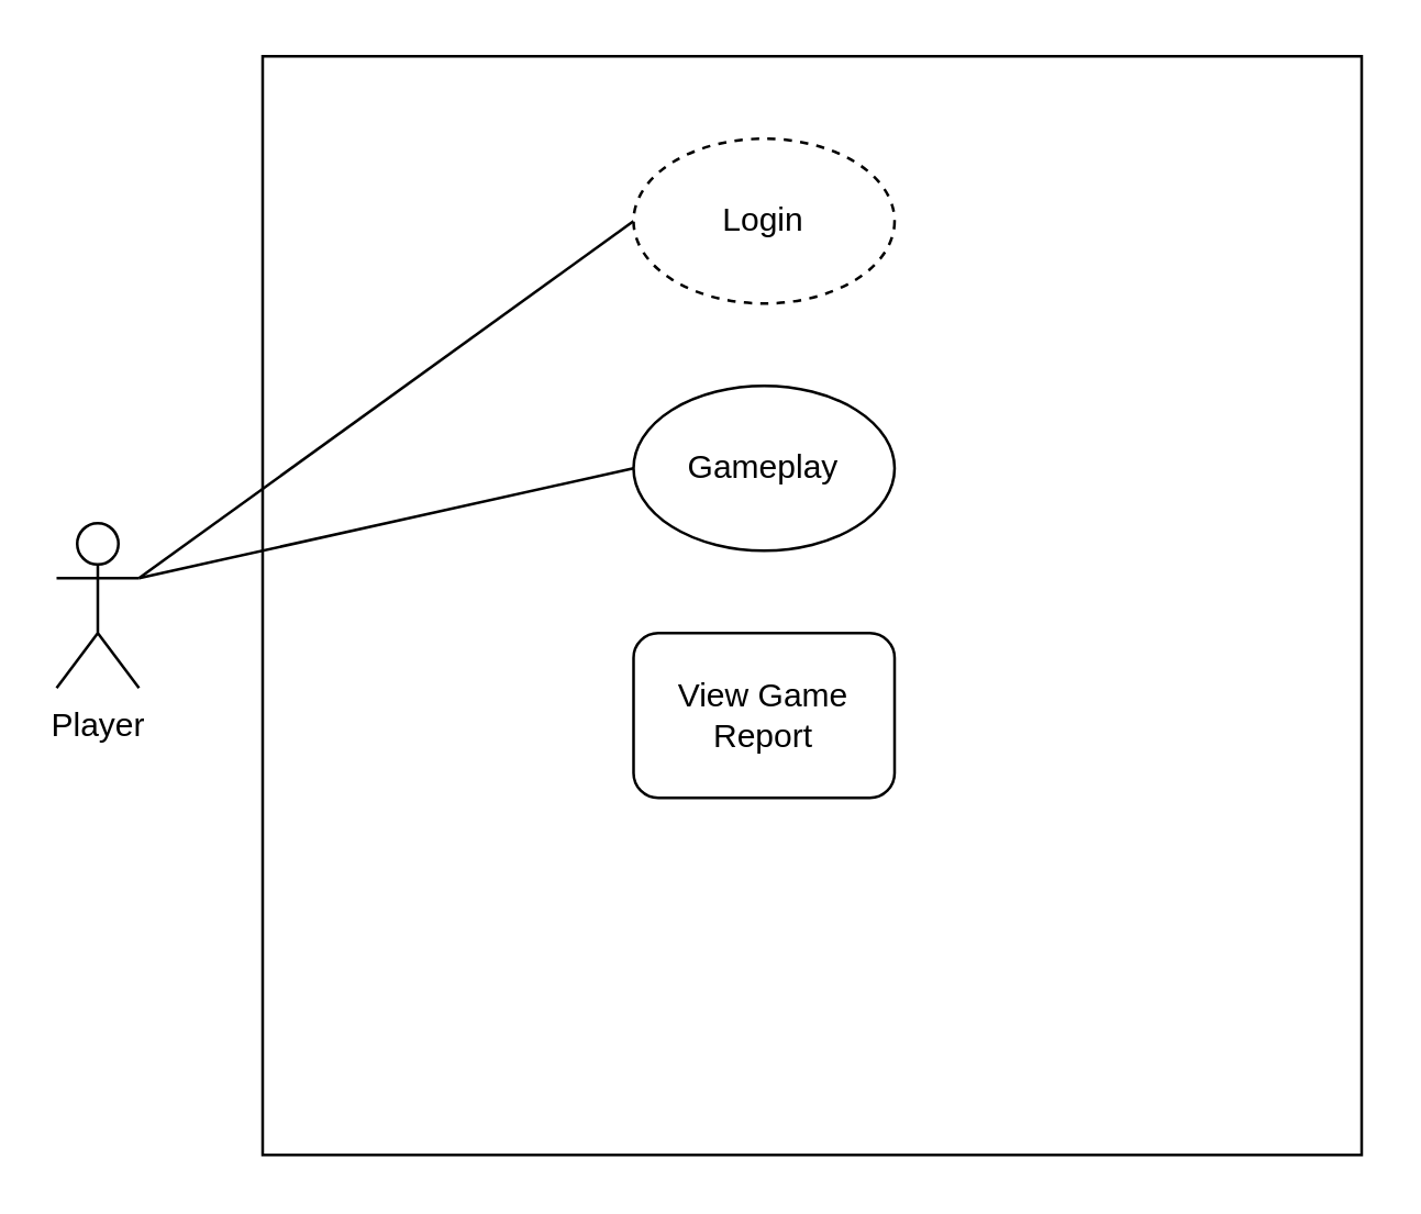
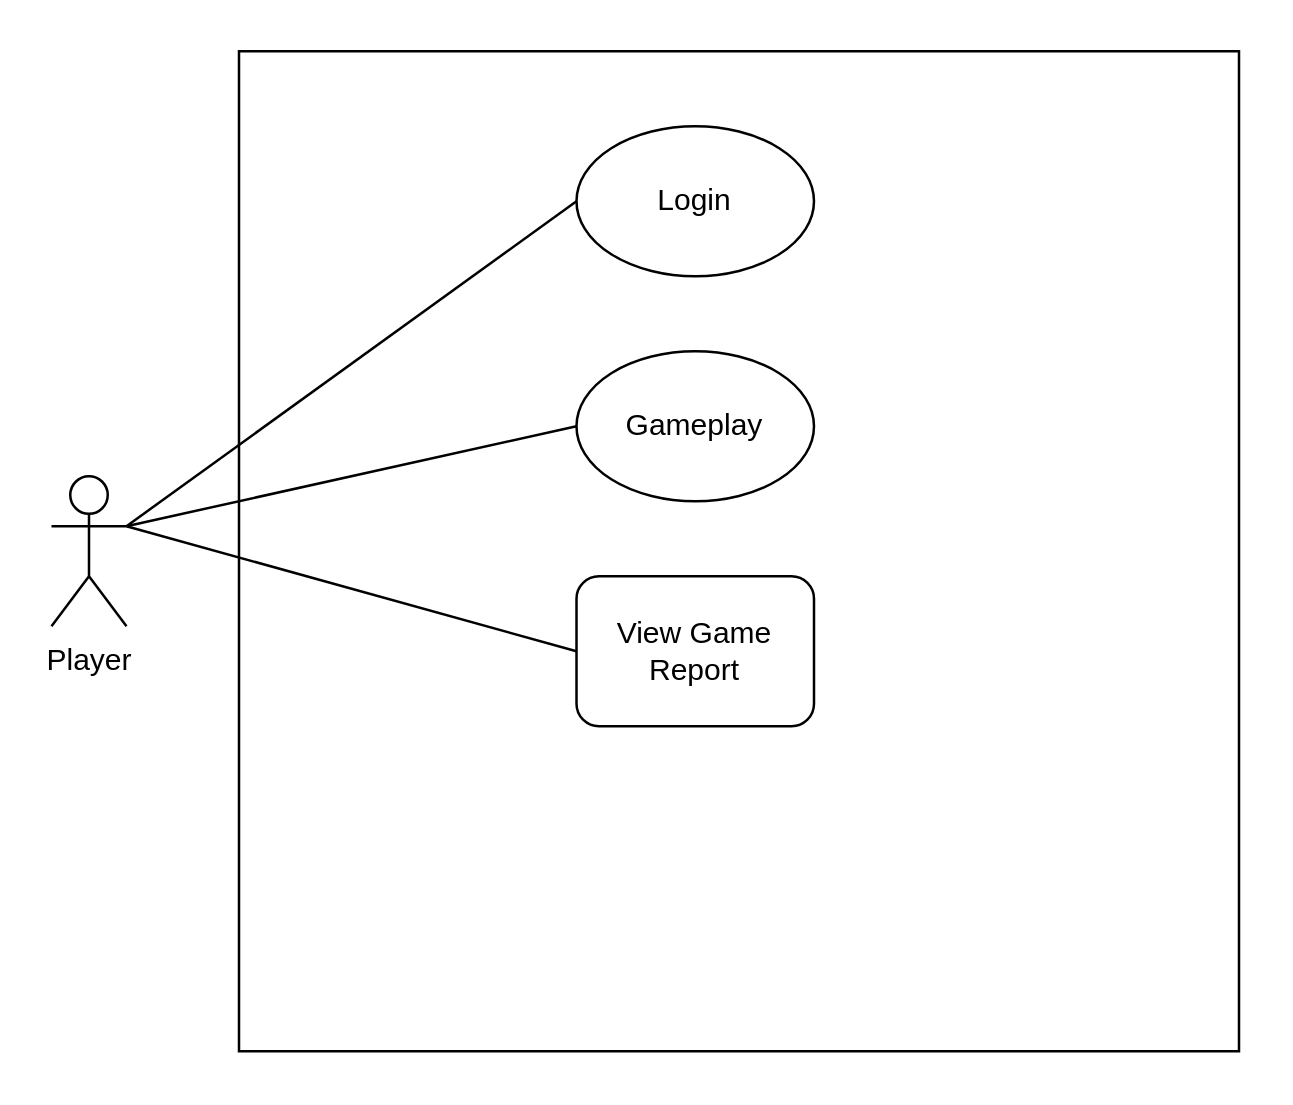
  <mxCell id="0" />
  <mxCell id="1" parent="0" />
  <mxCell id="2" value="" style="whiteSpace=wrap;html=1;aspect=fixed;" vertex="1" parent="1"><mxGeometry x="95" y="20" width="400" height="400" as="geometry" /></mxCell>
  <mxCell id="3" style="edgeStyle=none;rounded=0;orthogonalLoop=1;jettySize=auto;html=1;exitX=1;exitY=0.333;exitDx=0;exitDy=0;exitPerimeter=0;entryX=0;entryY=0.5;entryDx=0;entryDy=0;endArrow=none;endFill=0;" edge="1" parent="1" source="6" target="7"><mxGeometry relative="1" as="geometry" /></mxCell>
  <mxCell id="4" style="edgeStyle=none;rounded=0;orthogonalLoop=1;jettySize=auto;html=1;exitX=1;exitY=0.333;exitDx=0;exitDy=0;exitPerimeter=0;entryX=0;entryY=0.5;entryDx=0;entryDy=0;endArrow=none;endFill=0;" edge="1" parent="1" source="6" target="8"><mxGeometry relative="1" as="geometry" /></mxCell>
+ <mxCell id="5" style="edgeStyle=none;rounded=0;orthogonalLoop=1;jettySize=auto;html=1;exitX=1;exitY=0.333;exitDx=0;exitDy=0;exitPerimeter=0;entryX=0;entryY=0.5;entryDx=0;entryDy=0;endArrow=none;endFill=0;" edge="1" parent="1" source="6" target="9"><mxGeometry relative="1" as="geometry" /></mxCell>
  <mxCell id="6" value="Player" style="shape=umlActor;verticalLabelPosition=bottom;verticalAlign=top;html=1;outlineConnect=0;" vertex="1" parent="1"><mxGeometry x="20" y="190" width="30" height="60" as="geometry" /></mxCell>
- <mxCell id="7" value="Login" style="ellipse;whiteSpace=wrap;html=1;dashed=1;" vertex="1" parent="1"><mxGeometry x="230" y="50" width="95" height="60" as="geometry" /></mxCell>
+ <mxCell id="7" value="Login" style="ellipse;whiteSpace=wrap;html=1;" vertex="1" parent="1"><mxGeometry x="230" y="50" width="95" height="60" as="geometry" /></mxCell>
  <mxCell id="8" value="Gameplay&lt;span style=&quot;color: rgba(0 , 0 , 0 , 0) ; font-family: monospace ; font-size: 0px&quot;&gt;%3CmxGraphModel%3E%3Croot%3E%3CmxCell%20id%3D%220%22%2F%3E%3CmxCell%20id%3D%221%22%20parent%3D%220%22%2F%3E%3CmxCell%20id%3D%222%22%20value%3D%22Login%22%20style%3D%22ellipse%3BwhiteSpace%3Dwrap%3Bhtml%3D1%3B%22%20vertex%3D%221%22%20parent%3D%221%22%3E%3CmxGeometry%20x%3D%22360%22%20y%3D%22120%22%20width%3D%2295%22%20height%3D%2260%22%20as%3D%22geometry%22%2F%3E%3C%2FmxCell%3E%3C%2Froot%3E%3C%2FmxGraphModel%3E&lt;/span&gt;" style="ellipse;whiteSpace=wrap;html=1;" vertex="1" parent="1"><mxGeometry x="230" y="140" width="95" height="60" as="geometry" /></mxCell>
  <mxCell id="9" value="View Game Report" style="whiteSpace=wrap;html=1;rounded=1;" vertex="1" parent="1"><mxGeometry x="230" y="230" width="95" height="60" as="geometry" /></mxCell>
